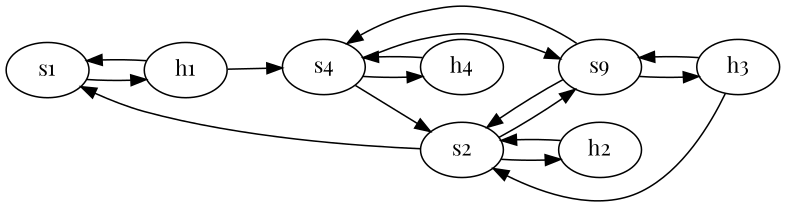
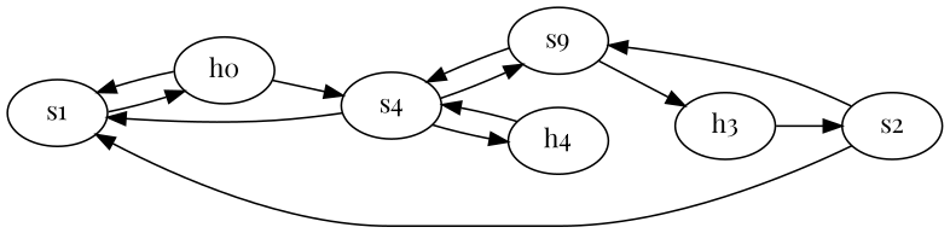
  digraph {
    fontname="Playfair Display"
    rankdir=LR
    node [fontname="Playfair Display" ip="192.168.1.3" type=switch]
    edge [capacity="10Gbps" cost=0 fontname="Playfair Display"]
    s1 [mac="20:00:00:00:00:01"]
-   h1 [ip="10.0.0.1" mac="00:00:00:00:00:01" type=host]
+   h1 [ip="10.0.0.1" mac="00:00:00:00:00:01" type=host label=h0]
    s2 [mac="20:00:00:00:00:02"]
    n4 [label=s9 mac="20:00:00:00:00:03"]
-   h2 [ip="10.0.0.2" mac="00:00:00:00:00:02" type=host]
    s4 [ip="192.168.1.4" mac="20:00:00:00:00:04"]
    h4 [ip="10.0.0.4" mac="00:00:00:00:00:04" type=host]
    h3 [ip="10.0.0.3" mac="00:00:00:00:00:03" type=host]
    s1 -> h1 [dst_port=10 src_port=11]
    h1 -> s1 [dst_port=11 src_port=10]
    h1 -> s4 [capacity="1Gbps" dst_port=7 src_port=8]
    s2 -> s1 [capacity="1Gbps" dst_port=1 src_port=2]
    s2 -> n4 [capacity="1Gbps" dst_port=4 src_port=3]
-   s2 -> h2 [dst_port=12 src_port=13]
-   n4 -> s2 [capacity="1Gbps" dst_port=3 src_port=4]
    n4 -> s4 [capacity="1Gbps" dst_port=6 src_port=5]
    n4 -> h3 [dst_port=14 src_port=15]
-   h2 -> s2 [dst_port=13 src_port=12]
-   s4 -> s2 [capacity="1Gbps" dst_port=8 src_port=7]
+   s4 -> s1 [capacity="1Gbps" dst_port=8 src_port=7]
    s4 -> n4 [capacity="1Gbps" dst_port=5 src_port=6]
    s4 -> h4 [dst_port=16 src_port=17]
    h4 -> s4 [dst_port=17 src_port=16]
    h3 -> s2 [capacity="1Gbps" dst_port=2 src_port=1]
-   h3 -> n4 [dst_port=15 src_port=14]
  }
